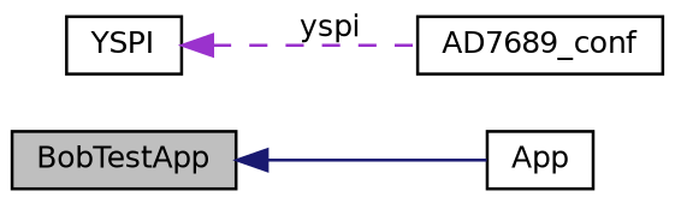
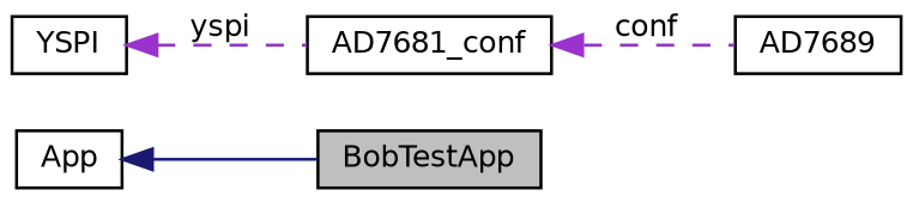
  digraph {
    rankdir=LR
    node [color=black fillcolor=white fontname=Helvetica fontsize=10 shape=record style=filled]
    edge [color=darkorchid3 dir=back fontname=Helvetica fontsize=10 labelfontname=Helvetica labelfontsize=10 style=dashed]
    n1 [fillcolor=grey75 fontcolor=black height=0.2 label=BobTestApp width=0.4]
    n2 [height=0.2 label=App width=0.4]
+   n3 [height=0.2 label=AD7689 width=0.4]
    n4 [height=0.2 label=YSPI width=0.4]
-   n5 [height=0.2 label=AD7689_conf width=0.4]
-   n1 -> n2 [color=midnightblue style=solid]
+   n5 [height=0.2 label=AD7681_conf width=0.4]
+   n2 -> n1 [color=midnightblue style=solid]
    n4 -> n5 [label=" yspi"]
+   n5 -> n3 [label=" conf"]
  }
